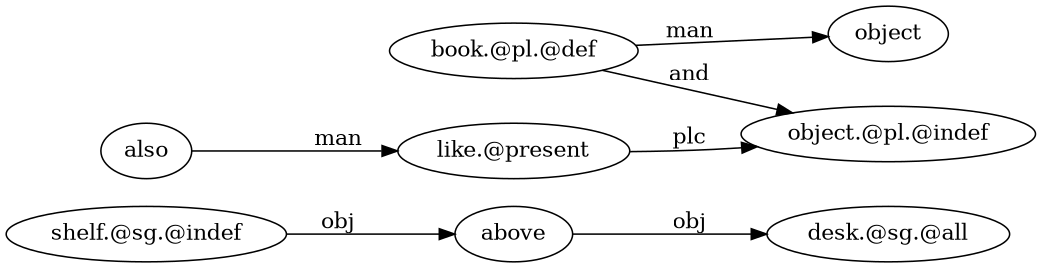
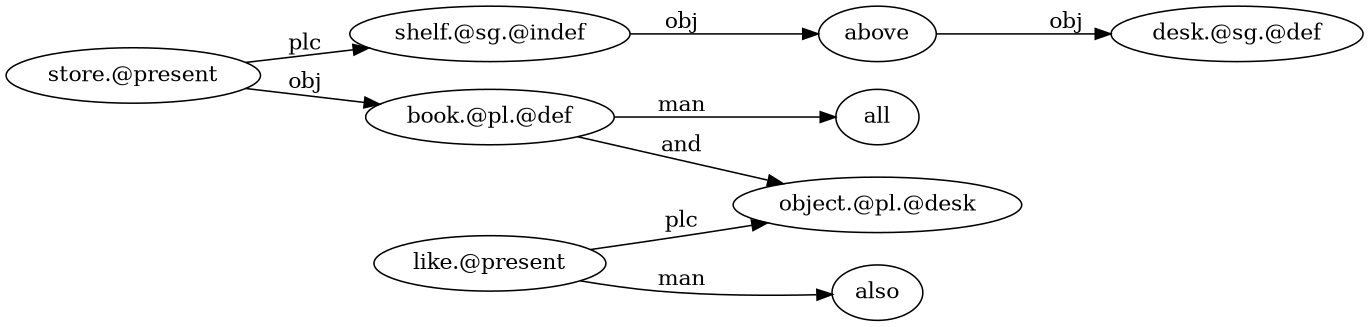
  digraph {
    rankdir=LR
    n1 [label="shelf.@sg.@indef"]
    n2 [label=above]
-   n3 [label="desk.@sg.@all"]
+   n3 [label="desk.@sg.@def"]
+   n4 [label="store.@present"]
    n5 [label="book.@pl.@def"]
-   n6 [label=object]
-   n7 [label="object.@pl.@indef"]
+   n6 [label=all]
+   n7 [label="object.@pl.@desk"]
    n8 [label="like.@present"]
    n9 [label=also]
    n1 -> n2 [label=obj]
    n2 -> n3 [label=obj]
+   n4 -> n1 [label=plc]
+   n4 -> n5 [label=obj]
    n5 -> n6 [label=man]
    n5 -> n7 [label=and]
    n8 -> n7 [label=plc]
-   n9 -> n8 [label=man]
+   n8 -> n9 [label=man]
  }
